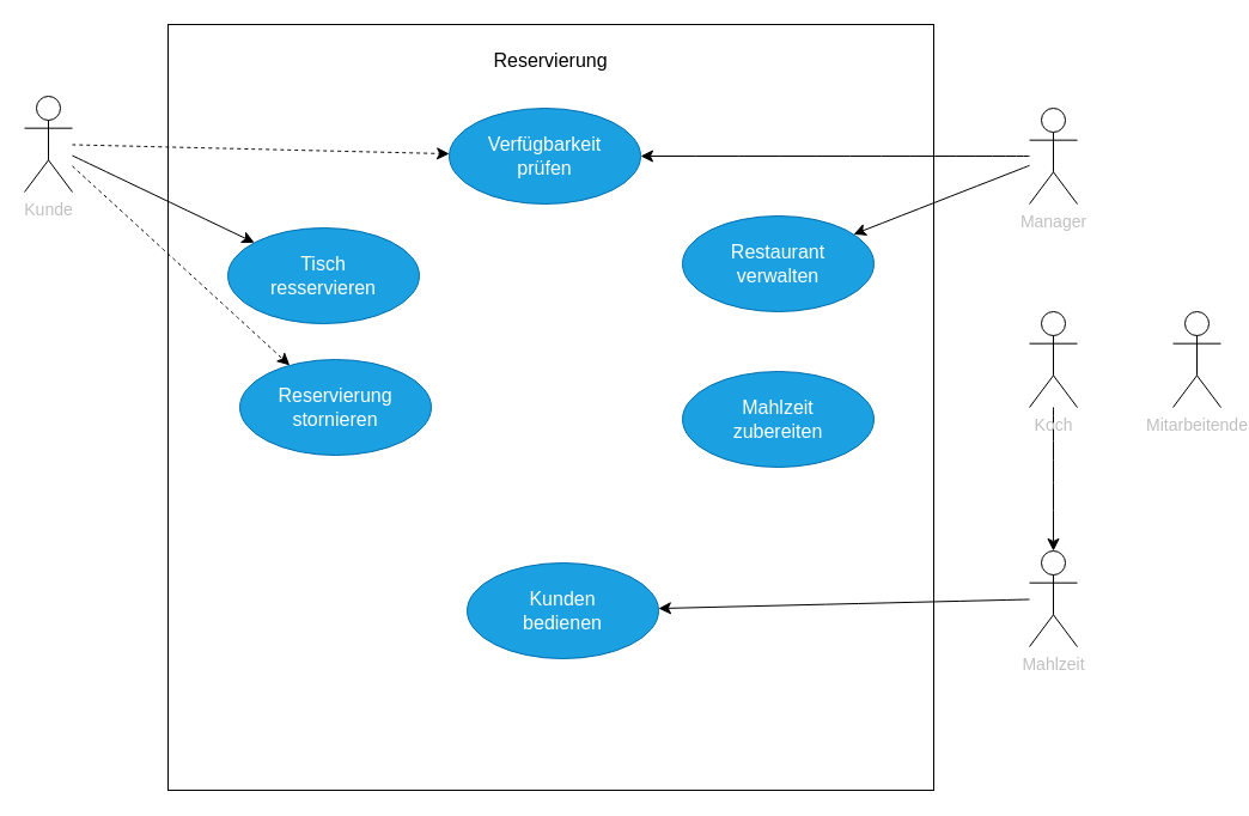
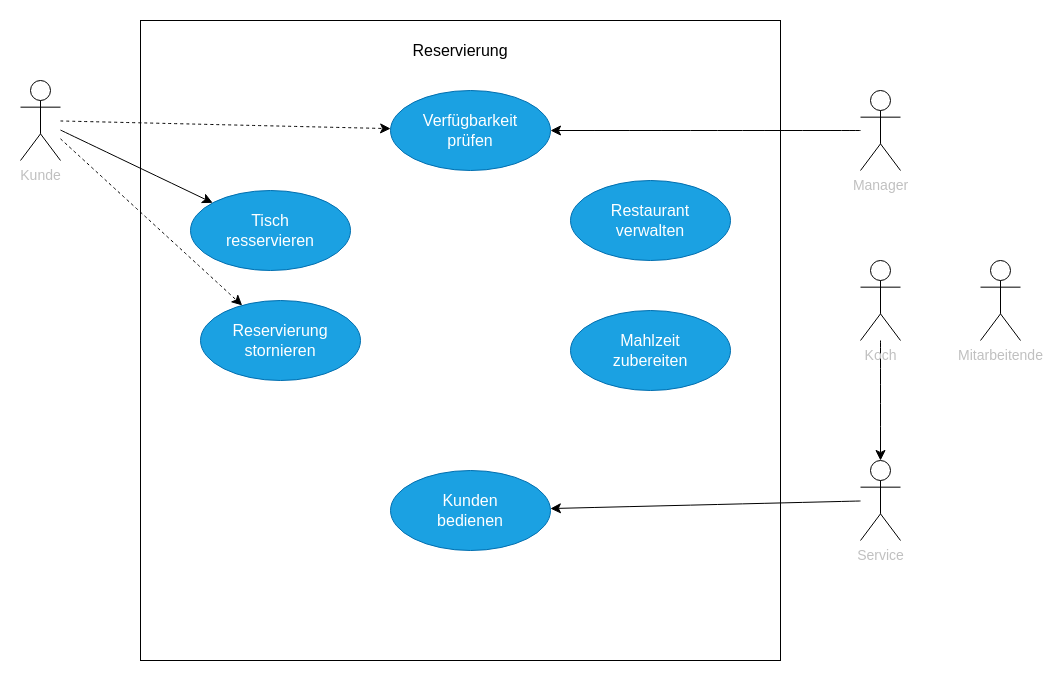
  <mxCell id="0" />
  <mxCell id="1" parent="0" />
  <mxCell id="2" value="" style="whiteSpace=wrap;html=1;aspect=fixed;" vertex="1" parent="1"><mxGeometry x="140" y="20" width="640" height="640" as="geometry" /></mxCell>
  <mxCell id="3" value="Reservierung" style="text;strokeColor=none;fillColor=none;html=1;align=center;verticalAlign=middle;whiteSpace=wrap;rounded=0;fontSize=16;" vertex="1" parent="1"><mxGeometry x="400" y="30" width="120" height="40" as="geometry" /></mxCell>
  <mxCell id="4" style="edgeStyle=none;curved=1;rounded=0;orthogonalLoop=1;jettySize=auto;html=1;fontSize=12;startSize=8;endSize=8;dashed=1;" edge="1" parent="1" source="7" target="16"><mxGeometry relative="1" as="geometry" /></mxCell>
  <mxCell id="5" style="edgeStyle=none;curved=1;rounded=0;orthogonalLoop=1;jettySize=auto;html=1;fontSize=12;startSize=8;endSize=8;" edge="1" parent="1" source="7" target="17"><mxGeometry relative="1" as="geometry" /></mxCell>
  <mxCell id="6" style="edgeStyle=none;curved=1;rounded=0;orthogonalLoop=1;jettySize=auto;html=1;fontSize=12;startSize=8;endSize=8;dashed=1;" edge="1" parent="1" source="7" target="18"><mxGeometry relative="1" as="geometry" /></mxCell>
  <mxCell id="7" value="&lt;font color=&quot;#c0c0c0&quot; style=&quot;font-size: 14px;&quot;&gt;Kunde&lt;/font&gt;" style="shape=umlActor;verticalLabelPosition=bottom;verticalAlign=top;html=1;outlineConnect=0;" vertex="1" parent="1"><mxGeometry x="20" y="80" width="40" height="80" as="geometry" /></mxCell>
  <mxCell id="8" value="&lt;font color=&quot;#c0c0c0&quot;&gt;&lt;span style=&quot;font-size: 14px;&quot;&gt;Mitarbeitende&lt;/span&gt;&lt;/font&gt;" style="shape=umlActor;verticalLabelPosition=bottom;verticalAlign=top;html=1;outlineConnect=0;" vertex="1" parent="1"><mxGeometry x="980" y="260" width="40" height="80" as="geometry" /></mxCell>
  <mxCell id="9" style="edgeStyle=none;curved=1;rounded=0;orthogonalLoop=1;jettySize=auto;html=1;fontSize=12;startSize=8;endSize=8;" edge="1" parent="1" source="11" target="16"><mxGeometry relative="1" as="geometry" /></mxCell>
- <mxCell id="10" style="edgeStyle=none;curved=1;rounded=0;orthogonalLoop=1;jettySize=auto;html=1;fontSize=12;startSize=8;endSize=8;" edge="1" parent="1" source="11" target="19"><mxGeometry relative="1" as="geometry" /></mxCell>
  <mxCell id="11" value="&lt;font color=&quot;#c0c0c0&quot;&gt;&lt;span style=&quot;font-size: 14px;&quot;&gt;Manager&lt;/span&gt;&lt;/font&gt;" style="shape=umlActor;verticalLabelPosition=bottom;verticalAlign=top;html=1;outlineConnect=0;" vertex="1" parent="1"><mxGeometry x="860" y="90" width="40" height="80" as="geometry" /></mxCell>
  <mxCell id="12" style="edgeStyle=none;curved=1;rounded=0;orthogonalLoop=1;jettySize=auto;html=1;fontSize=12;startSize=8;endSize=8;" edge="1" parent="1" source="13" target="15"><mxGeometry relative="1" as="geometry" /></mxCell>
  <mxCell id="13" value="&lt;font color=&quot;#c0c0c0&quot; style=&quot;font-size: 14px;&quot;&gt;Koch&lt;/font&gt;" style="shape=umlActor;verticalLabelPosition=bottom;verticalAlign=top;html=1;outlineConnect=0;" vertex="1" parent="1"><mxGeometry x="860" y="260" width="40" height="80" as="geometry" /></mxCell>
  <mxCell id="14" style="edgeStyle=none;curved=1;rounded=0;orthogonalLoop=1;jettySize=auto;html=1;fontSize=12;startSize=8;endSize=8;" edge="1" parent="1" source="15" target="21"><mxGeometry relative="1" as="geometry" /></mxCell>
- <mxCell id="15" value="&lt;font color=&quot;#c0c0c0&quot; style=&quot;font-size: 14px;&quot;&gt;Mahlzeit&lt;/font&gt;" style="shape=umlActor;verticalLabelPosition=bottom;verticalAlign=top;html=1;outlineConnect=0;" vertex="1" parent="1"><mxGeometry x="860" y="460" width="40" height="80" as="geometry" /></mxCell>
- <mxCell id="16" value="Verfügbarkeit&lt;br style=&quot;font-size: 16px;&quot;&gt;prüfen" style="ellipse;whiteSpace=wrap;html=1;fillColor=#1ba1e2;fontColor=#ffffff;strokeColor=#006EAF;fontSize=16;" vertex="1" parent="1"><mxGeometry x="375" y="90" width="160" height="80" as="geometry" /></mxCell>
+ <mxCell id="15" value="&lt;font color=&quot;#c0c0c0&quot; style=&quot;font-size: 14px;&quot;&gt;Service&lt;/font&gt;" style="shape=umlActor;verticalLabelPosition=bottom;verticalAlign=top;html=1;outlineConnect=0;" vertex="1" parent="1"><mxGeometry x="860" y="460" width="40" height="80" as="geometry" /></mxCell>
+ <mxCell id="16" value="Verfügbarkeit&lt;br style=&quot;font-size: 16px;&quot;&gt;prüfen" style="ellipse;whiteSpace=wrap;html=1;fillColor=#1ba1e2;fontColor=#ffffff;strokeColor=#006EAF;fontSize=16;" vertex="1" parent="1"><mxGeometry x="390" y="90" width="160" height="80" as="geometry" /></mxCell>
  <mxCell id="17" value="&lt;font color=&quot;#ffffff&quot; style=&quot;font-size: 16px;&quot;&gt;Tisch&lt;br style=&quot;font-size: 16px;&quot;&gt;resservieren&lt;/font&gt;" style="ellipse;whiteSpace=wrap;html=1;fillColor=#1ba1e2;fontColor=#ffffff;strokeColor=#006EAF;fontSize=16;" vertex="1" parent="1"><mxGeometry x="190" y="190" width="160" height="80" as="geometry" /></mxCell>
  <mxCell id="18" value="Reservierung&lt;br style=&quot;font-size: 16px;&quot;&gt;stornieren" style="ellipse;whiteSpace=wrap;html=1;fillColor=#1ba1e2;fontColor=#ffffff;strokeColor=#006EAF;fontSize=16;" vertex="1" parent="1"><mxGeometry x="200" y="300" width="160" height="80" as="geometry" /></mxCell>
  <mxCell id="19" value="Restaurant&lt;div&gt;verwalten&lt;/div&gt;" style="ellipse;whiteSpace=wrap;html=1;fillColor=#1ba1e2;fontColor=#ffffff;strokeColor=#006EAF;fontSize=16;" vertex="1" parent="1"><mxGeometry x="570" y="180" width="160" height="80" as="geometry" /></mxCell>
  <mxCell id="20" value="Mahlzeit&lt;br&gt;zubereiten" style="ellipse;whiteSpace=wrap;html=1;fillColor=#1ba1e2;fontColor=#ffffff;strokeColor=#006EAF;fontSize=16;" vertex="1" parent="1"><mxGeometry x="570" y="310" width="160" height="80" as="geometry" /></mxCell>
  <mxCell id="21" value="Kunden&lt;br&gt;bedienen" style="ellipse;whiteSpace=wrap;html=1;fillColor=#1ba1e2;fontColor=#ffffff;strokeColor=#006EAF;fontSize=16;" vertex="1" parent="1"><mxGeometry x="390" y="470" width="160" height="80" as="geometry" /></mxCell>
